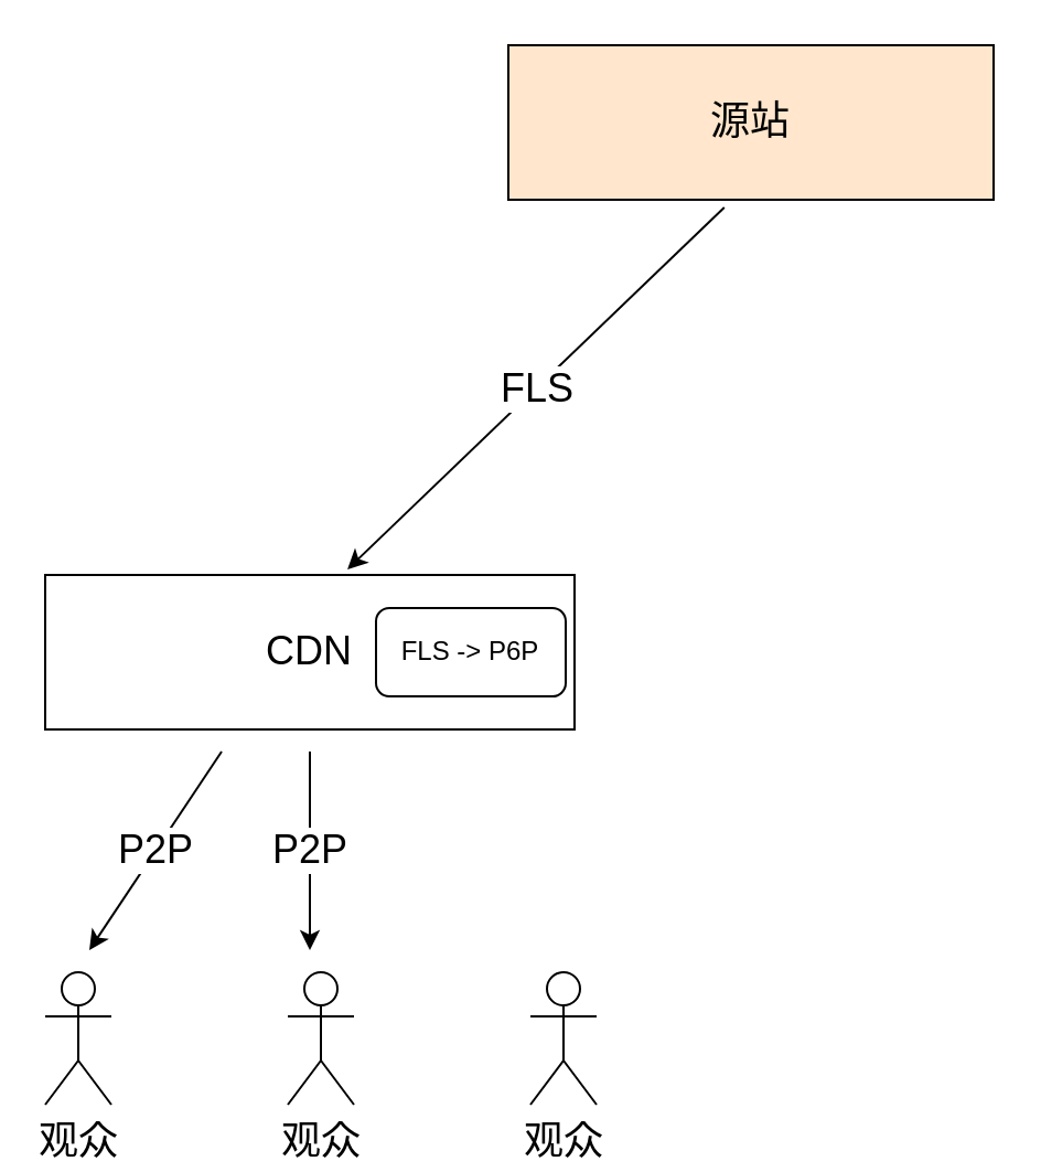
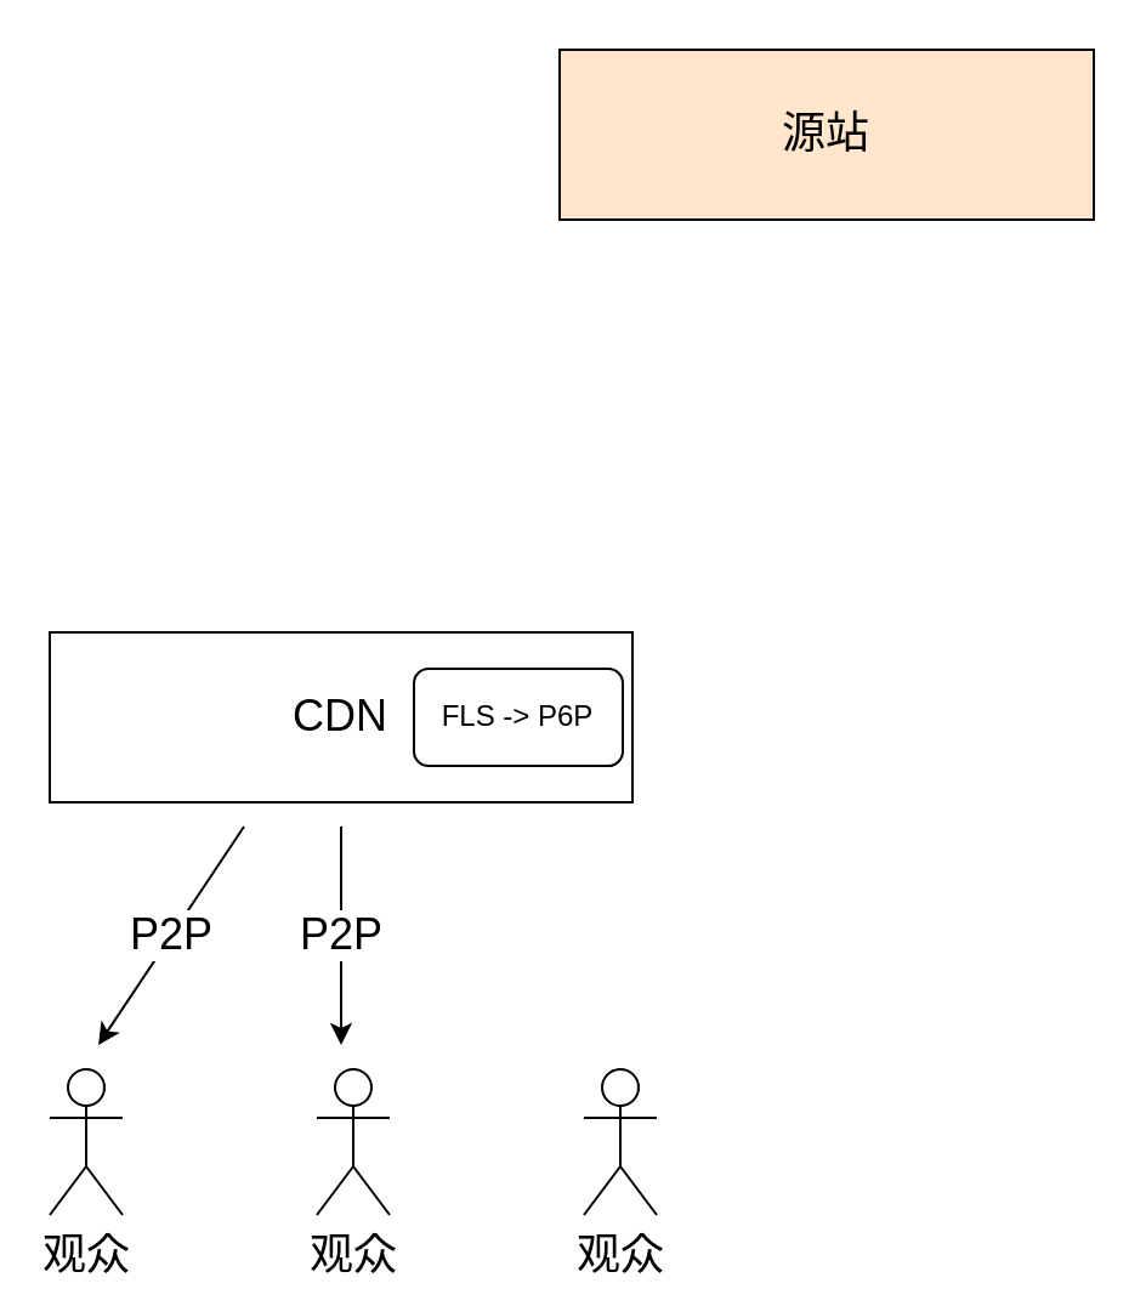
  <mxCell id="0" />
  <mxCell id="1" parent="0" />
  <mxCell id="2" value="&lt;font style=&quot;font-size: 18px;&quot;&gt;源站&lt;/font&gt;" style="rounded=0;whiteSpace=wrap;html=1;fillColor=#ffe6cc;" vertex="1" parent="1"><mxGeometry x="230" y="20" width="220" height="70" as="geometry" /></mxCell>
  <mxCell id="3" value="&lt;font style=&quot;font-size: 18px;&quot;&gt;CDN&lt;/font&gt;" style="rounded=0;whiteSpace=wrap;html=1;" vertex="1" parent="1"><mxGeometry x="20" y="260" width="240" height="70" as="geometry" /></mxCell>
  <mxCell id="4" value="FLS -&amp;gt; P6P" style="rounded=1;whiteSpace=wrap;html=1;" vertex="1" parent="1"><mxGeometry x="170" y="275" width="86" height="40" as="geometry" /></mxCell>
- <mxCell id="5" value="" style="endArrow=classic;html=1;rounded=0;entryX=0.571;entryY=-0.036;entryDx=0;entryDy=0;entryPerimeter=0;exitX=0.445;exitY=1.05;exitDx=0;exitDy=0;exitPerimeter=0;" edge="1" parent="1" source="2" target="3"><mxGeometry relative="1" as="geometry"><mxPoint x="310" y="130" as="sourcePoint" /><mxPoint x="400" y="250" as="targetPoint" /><Array as="points" /></mxGeometry></mxCell>
- <mxCell id="6" value="&lt;font style=&quot;font-size: 18px;&quot;&gt;FLS&lt;/font&gt;" style="edgeLabel;resizable=0;html=1;;align=center;verticalAlign=middle;" connectable="0" vertex="1" parent="5"><mxGeometry relative="1" as="geometry" /></mxCell>
  <mxCell id="7" value="&lt;font style=&quot;font-size: 18px;&quot;&gt;观众&lt;/font&gt;" style="shape=umlActor;verticalLabelPosition=bottom;verticalAlign=top;html=1;outlineConnect=0;" vertex="1" parent="1"><mxGeometry x="20" y="440" width="30" height="60" as="geometry" /></mxCell>
  <mxCell id="8" value="&lt;font style=&quot;font-size: 18px;&quot;&gt;观众&lt;/font&gt;" style="shape=umlActor;verticalLabelPosition=bottom;verticalAlign=top;html=1;outlineConnect=0;" vertex="1" parent="1"><mxGeometry x="130" y="440" width="30" height="60" as="geometry" /></mxCell>
  <mxCell id="9" value="&lt;font style=&quot;font-size: 18px;&quot;&gt;观众&lt;/font&gt;" style="shape=umlActor;verticalLabelPosition=bottom;verticalAlign=top;html=1;outlineConnect=0;" vertex="1" parent="1"><mxGeometry x="240" y="440" width="30" height="60" as="geometry" /></mxCell>
  <mxCell id="10" value="&lt;font style=&quot;font-size: 18px;&quot;&gt;P2P&lt;/font&gt;" style="endArrow=classic;html=1;rounded=0;" edge="1" parent="1"><mxGeometry width="50" height="50" relative="1" as="geometry"><mxPoint x="100" y="340" as="sourcePoint" /><mxPoint x="40" y="430" as="targetPoint" /></mxGeometry></mxCell>
  <mxCell id="11" value="&lt;font style=&quot;font-size: 18px;&quot;&gt;P2P&lt;/font&gt;" style="endArrow=classic;html=1;rounded=0;" edge="1" parent="1"><mxGeometry width="50" height="50" relative="1" as="geometry"><mxPoint x="140" y="340" as="sourcePoint" /><mxPoint x="140" y="430" as="targetPoint" /></mxGeometry></mxCell>
